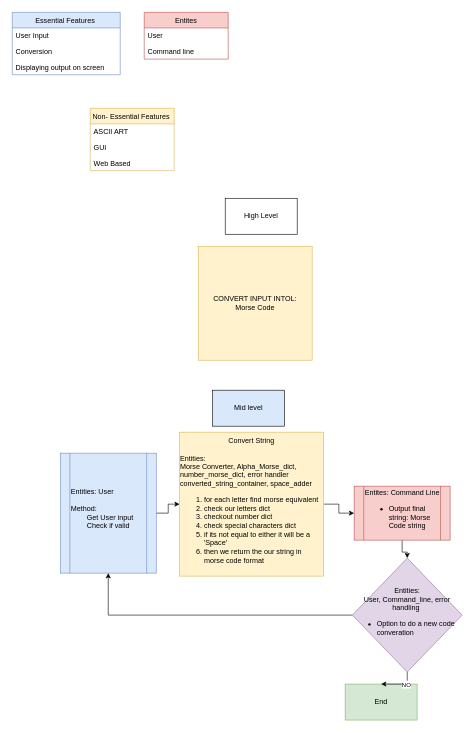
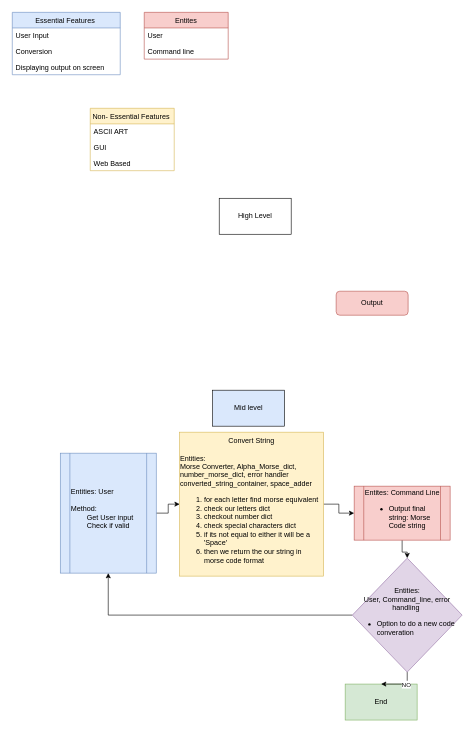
  <mxCell id="0" />
  <mxCell id="1" parent="0" />
  <mxCell id="2" style="edgeStyle=orthogonalEdgeStyle;rounded=0;orthogonalLoop=1;jettySize=auto;html=1;exitX=1;exitY=0.5;exitDx=0;exitDy=0;" edge="1" parent="1" source="3" target="8"><mxGeometry relative="1" as="geometry" /></mxCell>
  <mxCell id="3" value="Entities: User&amp;nbsp;&lt;br&gt;&lt;br&gt;Method:&lt;br&gt;&lt;span style=&quot;white-space: pre&quot;&gt;&#09;&lt;/span&gt;Get User input&lt;br&gt;&lt;span style=&quot;white-space: pre&quot;&gt;&#09;&lt;/span&gt;Check if valid&amp;nbsp;&lt;br&gt;&lt;span style=&quot;white-space: pre&quot;&gt;&#09;&lt;/span&gt;" style="shape=process;whiteSpace=wrap;html=1;backgroundOutline=1;align=left;fillColor=#dae8fc;strokeColor=#6c8ebf;" vertex="1" parent="1"><mxGeometry x="100" y="755" width="160" height="200" as="geometry" /></mxCell>
- <mxCell id="4" value="CONVERT INPUT INTOL:&lt;br&gt;Morse Code" style="whiteSpace=wrap;html=1;aspect=fixed;fillColor=#fff2cc;strokeColor=#d6b656;" vertex="1" parent="1"><mxGeometry x="330" y="410" width="190" height="190" as="geometry" /></mxCell>
- <mxCell id="6" value="High Level" style="rounded=0;whiteSpace=wrap;html=1;" vertex="1" parent="1"><mxGeometry x="375" y="330" width="120" height="60" as="geometry" /></mxCell>
+ <mxCell id="5" value="Output" style="rounded=1;whiteSpace=wrap;html=1;fontSize=12;glass=0;strokeWidth=1;shadow=0;fillColor=#f8cecc;strokeColor=#b85450;" vertex="1" parent="1"><mxGeometry x="560" y="485" width="120" height="40" as="geometry" /></mxCell>
+ <mxCell id="6" value="High Level" style="rounded=0;whiteSpace=wrap;html=1;" vertex="1" parent="1"><mxGeometry x="365" y="330" width="120" height="60" as="geometry" /></mxCell>
  <mxCell id="7" style="edgeStyle=orthogonalEdgeStyle;rounded=0;orthogonalLoop=1;jettySize=auto;html=1;" edge="1" parent="1" source="8" target="10"><mxGeometry relative="1" as="geometry" /></mxCell>
  <mxCell id="8" value="Convert String&lt;br&gt;&lt;br&gt;&lt;div style=&quot;text-align: left&quot;&gt;Entities:&amp;nbsp;&lt;/div&gt;&lt;div style=&quot;text-align: left&quot;&gt;Morse Converter, Alpha_Morse_dict, number_morse_dict, error handler converted_string_container, space_adder&lt;/div&gt;&lt;ol&gt;&lt;li style=&quot;text-align: left&quot;&gt;for each letter find morse equivalent&lt;/li&gt;&lt;li style=&quot;text-align: left&quot;&gt;check our letters dict&amp;nbsp;&lt;/li&gt;&lt;li style=&quot;text-align: left&quot;&gt;checkout number dict&lt;/li&gt;&lt;li style=&quot;text-align: left&quot;&gt;check special characters dict&lt;/li&gt;&lt;li style=&quot;text-align: left&quot;&gt;if its not equal to either it will be a 'Space'&lt;/li&gt;&lt;li style=&quot;text-align: left&quot;&gt;&lt;span&gt;then we return the our string in morse code format&amp;nbsp; &amp;nbsp;&lt;/span&gt;&lt;br&gt;&lt;/li&gt;&lt;/ol&gt;" style="whiteSpace=wrap;html=1;aspect=fixed;fillColor=#fff2cc;strokeColor=#d6b656;" vertex="1" parent="1"><mxGeometry x="299" y="720" width="240" height="240" as="geometry" /></mxCell>
  <mxCell id="9" style="edgeStyle=orthogonalEdgeStyle;rounded=0;orthogonalLoop=1;jettySize=auto;html=1;entryX=0.5;entryY=0;entryDx=0;entryDy=0;" edge="1" parent="1" source="10" target="27"><mxGeometry relative="1" as="geometry" /></mxCell>
  <mxCell id="10" value="Entites: Command Line&lt;br&gt;&lt;ul&gt;&lt;li&gt;Output final string: Morse Code string&lt;/li&gt;&lt;/ul&gt;" style="shape=process;whiteSpace=wrap;html=1;backgroundOutline=1;align=left;fillColor=#f8cecc;strokeColor=#b85450;" vertex="1" parent="1"><mxGeometry x="590" y="810" width="160" height="90" as="geometry" /></mxCell>
  <mxCell id="11" value="End" style="rounded=0;whiteSpace=wrap;html=1;fillColor=#d5e8d4;strokeColor=#82b366;" vertex="1" parent="1"><mxGeometry x="575" y="1140" width="120" height="60" as="geometry" /></mxCell>
  <mxCell id="12" value="Essential Features " style="swimlane;fontStyle=0;childLayout=stackLayout;horizontal=1;startSize=26;horizontalStack=0;resizeParent=1;resizeParentMax=0;resizeLast=0;collapsible=1;marginBottom=0;fillColor=#dae8fc;strokeColor=#6c8ebf;" vertex="1" parent="1"><mxGeometry x="20" y="20" width="180" height="104" as="geometry" /></mxCell>
  <mxCell id="13" value="User Input" style="text;strokeColor=none;fillColor=none;align=left;verticalAlign=top;spacingLeft=4;spacingRight=4;overflow=hidden;rotatable=0;points=[[0,0.5],[1,0.5]];portConstraint=eastwest;" vertex="1" parent="12"><mxGeometry y="26" width="180" height="26" as="geometry" /></mxCell>
  <mxCell id="14" value="Conversion " style="text;strokeColor=none;fillColor=none;align=left;verticalAlign=top;spacingLeft=4;spacingRight=4;overflow=hidden;rotatable=0;points=[[0,0.5],[1,0.5]];portConstraint=eastwest;" vertex="1" parent="12"><mxGeometry y="52" width="180" height="26" as="geometry" /></mxCell>
  <mxCell id="15" value="Displaying output on screen" style="text;strokeColor=none;fillColor=none;align=left;verticalAlign=top;spacingLeft=4;spacingRight=4;overflow=hidden;rotatable=0;points=[[0,0.5],[1,0.5]];portConstraint=eastwest;" vertex="1" parent="12"><mxGeometry y="78" width="180" height="26" as="geometry" /></mxCell>
  <mxCell id="16" value="Entites" style="swimlane;fontStyle=0;childLayout=stackLayout;horizontal=1;startSize=26;horizontalStack=0;resizeParent=1;resizeParentMax=0;resizeLast=0;collapsible=1;marginBottom=0;fillColor=#f8cecc;strokeColor=#b85450;" vertex="1" parent="1"><mxGeometry x="240" y="20" width="140" height="78" as="geometry" /></mxCell>
  <mxCell id="17" value="User" style="text;strokeColor=none;fillColor=none;align=left;verticalAlign=top;spacingLeft=4;spacingRight=4;overflow=hidden;rotatable=0;points=[[0,0.5],[1,0.5]];portConstraint=eastwest;" vertex="1" parent="16"><mxGeometry y="26" width="140" height="26" as="geometry" /></mxCell>
  <mxCell id="18" value="Command line" style="text;strokeColor=none;fillColor=none;align=left;verticalAlign=top;spacingLeft=4;spacingRight=4;overflow=hidden;rotatable=0;points=[[0,0.5],[1,0.5]];portConstraint=eastwest;" vertex="1" parent="16"><mxGeometry y="52" width="140" height="26" as="geometry" /></mxCell>
  <mxCell id="19" value="Non- Essential Features " style="swimlane;fontStyle=0;childLayout=stackLayout;horizontal=1;startSize=26;horizontalStack=0;resizeParent=1;resizeParentMax=0;resizeLast=0;collapsible=1;marginBottom=0;fillColor=#fff2cc;strokeColor=#d6b656;" vertex="1" parent="1"><mxGeometry x="150" y="180" width="140" height="104" as="geometry" /></mxCell>
  <mxCell id="20" value="ASCII ART" style="text;strokeColor=none;fillColor=none;align=left;verticalAlign=top;spacingLeft=4;spacingRight=4;overflow=hidden;rotatable=0;points=[[0,0.5],[1,0.5]];portConstraint=eastwest;" vertex="1" parent="19"><mxGeometry y="26" width="140" height="26" as="geometry" /></mxCell>
  <mxCell id="21" value="GUI" style="text;strokeColor=none;fillColor=none;align=left;verticalAlign=top;spacingLeft=4;spacingRight=4;overflow=hidden;rotatable=0;points=[[0,0.5],[1,0.5]];portConstraint=eastwest;" vertex="1" parent="19"><mxGeometry y="52" width="140" height="26" as="geometry" /></mxCell>
  <mxCell id="22" value="Web Based&#10;" style="text;strokeColor=none;fillColor=none;align=left;verticalAlign=top;spacingLeft=4;spacingRight=4;overflow=hidden;rotatable=0;points=[[0,0.5],[1,0.5]];portConstraint=eastwest;" vertex="1" parent="19"><mxGeometry y="78" width="140" height="26" as="geometry" /></mxCell>
  <mxCell id="23" value="Mid level&lt;br&gt;" style="rounded=0;whiteSpace=wrap;html=1;fillColor=#dae8fc;" vertex="1" parent="1"><mxGeometry x="354" y="650" width="120" height="60" as="geometry" /></mxCell>
  <mxCell id="24" style="edgeStyle=orthogonalEdgeStyle;rounded=0;orthogonalLoop=1;jettySize=auto;html=1;" edge="1" parent="1" source="27" target="11"><mxGeometry relative="1" as="geometry" /></mxCell>
  <mxCell id="25" value="&lt;font size=&quot;1&quot;&gt;NO&lt;/font&gt;" style="edgeLabel;html=1;align=center;verticalAlign=middle;resizable=0;points=[];" vertex="1" connectable="0" parent="24"><mxGeometry x="-0.3" relative="1" as="geometry"><mxPoint as="offset" /></mxGeometry></mxCell>
  <mxCell id="26" style="edgeStyle=orthogonalEdgeStyle;rounded=0;orthogonalLoop=1;jettySize=auto;html=1;entryX=0.5;entryY=1;entryDx=0;entryDy=0;" edge="1" parent="1" source="27" target="3"><mxGeometry relative="1" as="geometry" /></mxCell>
  <mxCell id="27" value="Entities:&lt;br&gt;User, Command_line, error handling&amp;nbsp;&lt;br&gt;&lt;ul style=&quot;text-align: left&quot;&gt;&lt;li&gt;Option to do a new code converation&amp;nbsp;&lt;/li&gt;&lt;/ul&gt;" style="rhombus;whiteSpace=wrap;html=1;fillColor=#e1d5e7;strokeColor=#9673a6;" vertex="1" parent="1"><mxGeometry x="587" y="930" width="183" height="190" as="geometry" /></mxCell>
